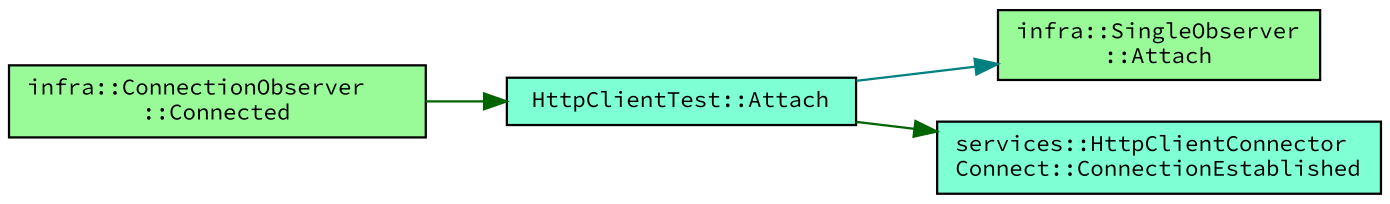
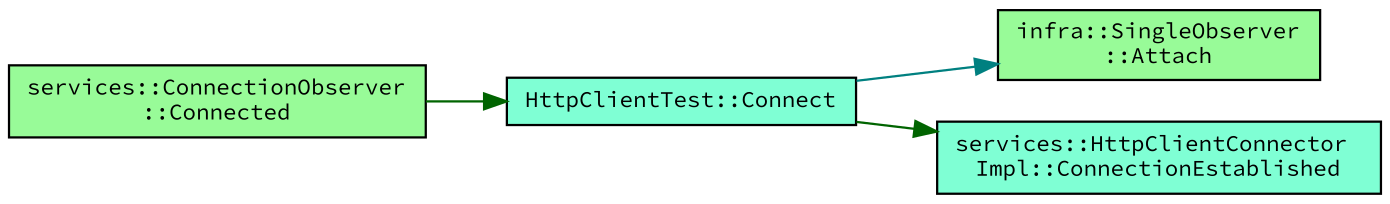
  digraph {
    fontname="Source Code Pro"
    rankdir=LR
    node [color=black fillcolor=aquamarine fontname="Source Code Pro" fontsize=10 shape=record style=filled]
    edge [color=darkgreen fontname="Source Code Pro" fontsize=10 labelfontname=Helvetica labelfontsize=10 style=solid]
-   n1 [fontcolor=black height=0.2 label="HttpClientTest::Attach" width=0.4]
+   n1 [fontcolor=black height=0.2 label="HttpClientTest::Connect" width=0.4]
    n2 [fillcolor=palegreen height=0.2 label="infra::SingleObserver\l::Attach" width=0.4]
-   n3 [height=0.2 label="services::HttpClientConnector\lConnect::ConnectionEstablished" width=0.4]
-   n4 [fillcolor=palegreen height=0.2 label="infra::ConnectionObserver\l::Connected" width=0.4]
+   n3 [height=0.2 label="services::HttpClientConnector\lImpl::ConnectionEstablished" width=0.4]
+   n4 [fillcolor=palegreen height=0.2 label="services::ConnectionObserver\l::Connected" width=0.4]
    n1 -> n2 [color=teal]
    n1 -> n3
    n4 -> n1
  }
